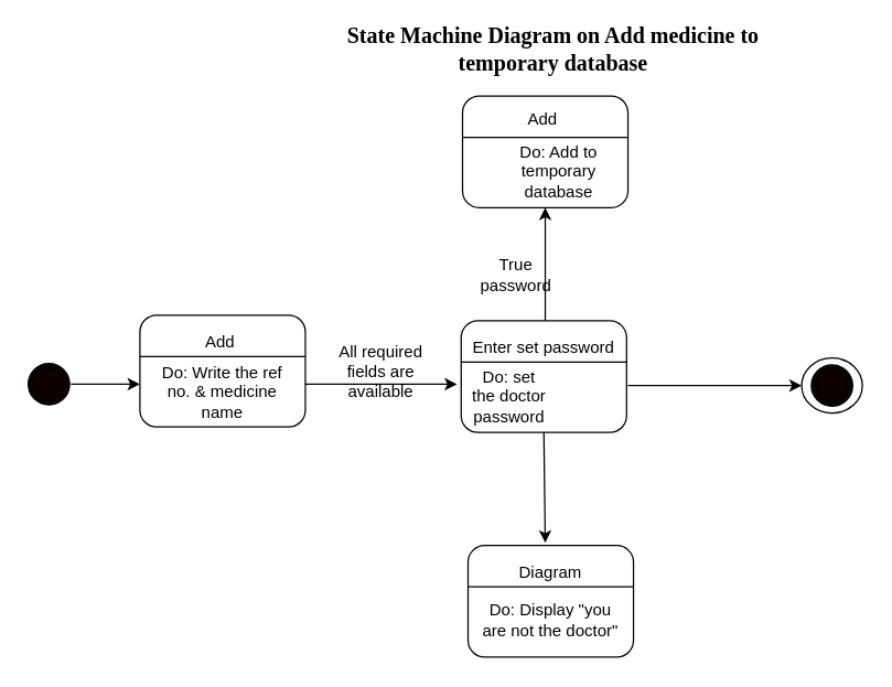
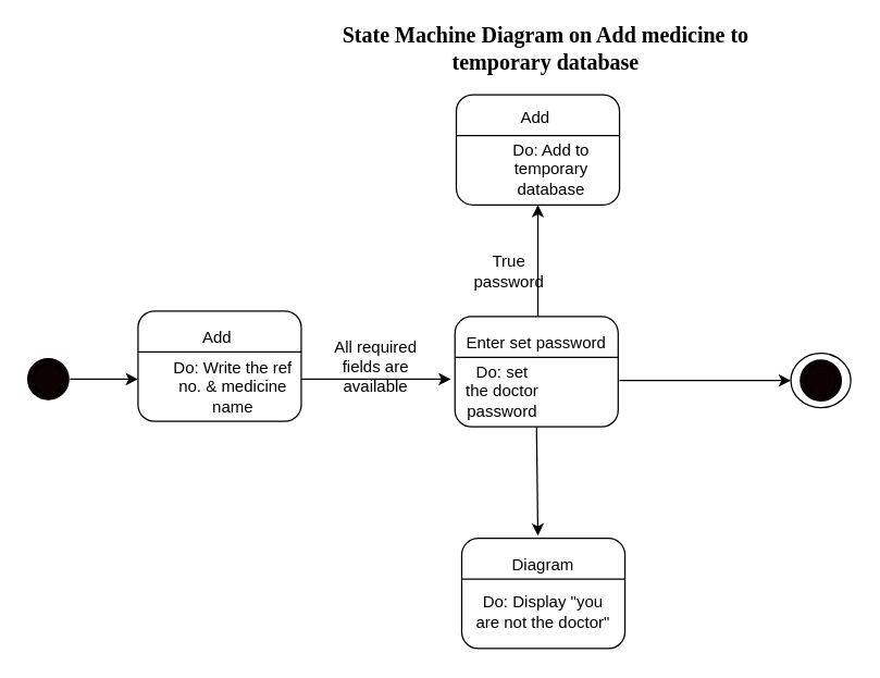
  <mxCell id="0" />
  <mxCell id="1" parent="0" />
  <mxCell id="2" value="" style="ellipse;shape=doubleEllipse;whiteSpace=wrap;html=1;aspect=fixed;strokeColor=#000000;gradientColor=none;fillColor=#0e0101;" vertex="1" parent="1"><mxGeometry x="20" y="263" width="30" height="30" as="geometry" /></mxCell>
  <mxCell id="3" value="" style="ellipse;whiteSpace=wrap;html=1;strokeColor=#000000;fillColor=#FFFFFF;gradientColor=none;" vertex="1" parent="1"><mxGeometry x="581" y="259" width="44" height="40" as="geometry" /></mxCell>
  <mxCell id="4" value="" style="ellipse;shape=doubleEllipse;whiteSpace=wrap;html=1;aspect=fixed;strokeColor=#000000;fillColor=#0e0101;gradientColor=none;" vertex="1" parent="1"><mxGeometry x="588" y="264" width="30" height="30" as="geometry" /></mxCell>
  <mxCell id="5" value="" style="rounded=1;whiteSpace=wrap;html=1;strokeColor=#000000;fillColor=#FFFFFF;gradientColor=none;labelBackgroundColor=none;" vertex="1" parent="1"><mxGeometry x="101" y="228" width="120" height="81" as="geometry" /></mxCell>
  <mxCell id="6" value="" style="endArrow=none;html=1;rounded=0;" edge="1" parent="1"><mxGeometry width="50" height="50" relative="1" as="geometry"><mxPoint x="101" y="258" as="sourcePoint" /><mxPoint x="221" y="258" as="targetPoint" /></mxGeometry></mxCell>
  <mxCell id="7" value="Add&amp;nbsp;" style="text;html=1;strokeColor=none;fillColor=none;align=center;verticalAlign=middle;whiteSpace=wrap;rounded=0;" vertex="1" parent="1"><mxGeometry x="106" y="238" width="110" height="20" as="geometry" /></mxCell>
- <mxCell id="8" value="Do: Write the ref no. &amp;amp; medicine name" style="text;html=1;strokeColor=none;fillColor=none;align=center;verticalAlign=middle;whiteSpace=wrap;rounded=0;labelBackgroundColor=none;" vertex="1" parent="1"><mxGeometry x="116" y="269" width="90" height="30" as="geometry" /></mxCell>
+ <mxCell id="8" value="Do: Write the ref no. &amp;amp; medicine name" style="text;html=1;strokeColor=none;fillColor=none;align=center;verticalAlign=middle;whiteSpace=wrap;rounded=0;labelBackgroundColor=none;" vertex="1" parent="1"><mxGeometry x="126" y="269" width="90" height="30" as="geometry" /></mxCell>
  <mxCell id="9" value="" style="endArrow=classic;html=1;rounded=0;" edge="1" parent="1"><mxGeometry width="50" height="50" relative="1" as="geometry"><mxPoint x="51" y="278" as="sourcePoint" /><mxPoint x="101" y="278" as="targetPoint" /></mxGeometry></mxCell>
  <mxCell id="10" value="All required fields are available" style="text;html=1;strokeColor=none;fillColor=none;align=center;verticalAlign=middle;whiteSpace=wrap;rounded=0;labelBackgroundColor=none;" vertex="1" parent="1"><mxGeometry x="241" y="254" width="70" height="30" as="geometry" /></mxCell>
  <mxCell id="11" value="" style="endArrow=classic;html=1;rounded=0;" edge="1" parent="1"><mxGeometry width="50" height="50" relative="1" as="geometry"><mxPoint x="221" y="278" as="sourcePoint" /><mxPoint x="331" y="278" as="targetPoint" /></mxGeometry></mxCell>
  <mxCell id="12" value="" style="rounded=1;whiteSpace=wrap;html=1;strokeColor=#000000;fillColor=#FFFFFF;gradientColor=none;labelBackgroundColor=none;" vertex="1" parent="1"><mxGeometry x="334" y="232" width="120" height="81" as="geometry" /></mxCell>
  <mxCell id="13" value="" style="endArrow=none;html=1;rounded=0;" edge="1" parent="1"><mxGeometry width="50" height="50" relative="1" as="geometry"><mxPoint x="334" y="262" as="sourcePoint" /><mxPoint x="454" y="262" as="targetPoint" /></mxGeometry></mxCell>
  <mxCell id="14" value="Enter set password" style="text;html=1;strokeColor=none;fillColor=none;align=center;verticalAlign=middle;whiteSpace=wrap;rounded=0;" vertex="1" parent="1"><mxGeometry x="339" y="242" width="110" height="20" as="geometry" /></mxCell>
  <mxCell id="15" value="Do: set the doctor password" style="text;html=1;strokeColor=none;fillColor=none;align=center;verticalAlign=middle;whiteSpace=wrap;rounded=0;labelBackgroundColor=none;" vertex="1" parent="1"><mxGeometry x="339" y="272" width="60" height="30" as="geometry" /></mxCell>
  <mxCell id="16" value="" style="endArrow=classic;html=1;rounded=0;exitX=0.5;exitY=1;exitDx=0;exitDy=0;" edge="1" parent="1" source="12"><mxGeometry width="50" height="50" relative="1" as="geometry"><mxPoint x="395" y="357" as="sourcePoint" /><mxPoint x="395" y="393" as="targetPoint" /></mxGeometry></mxCell>
  <mxCell id="17" value="" style="endArrow=classic;html=1;rounded=0;entryX=0.5;entryY=1;entryDx=0;entryDy=0;" edge="1" parent="1" target="22"><mxGeometry width="50" height="50" relative="1" as="geometry"><mxPoint x="395" y="232" as="sourcePoint" /><mxPoint x="395" y="199" as="targetPoint" /></mxGeometry></mxCell>
  <mxCell id="18" value="" style="rounded=1;whiteSpace=wrap;html=1;strokeColor=#000000;fillColor=#FFFFFF;gradientColor=none;labelBackgroundColor=none;" vertex="1" parent="1"><mxGeometry x="339" y="395" width="120" height="81" as="geometry" /></mxCell>
  <mxCell id="19" value="" style="endArrow=none;html=1;rounded=0;" edge="1" parent="1"><mxGeometry width="50" height="50" relative="1" as="geometry"><mxPoint x="339" y="425" as="sourcePoint" /><mxPoint x="459" y="425" as="targetPoint" /></mxGeometry></mxCell>
  <mxCell id="20" value="Diagram" style="text;html=1;strokeColor=none;fillColor=none;align=center;verticalAlign=middle;whiteSpace=wrap;rounded=0;" vertex="1" parent="1"><mxGeometry x="344" y="405" width="110" height="20" as="geometry" /></mxCell>
  <mxCell id="21" value="Do: Display &quot;you are not the doctor&quot;" style="text;html=1;strokeColor=none;fillColor=none;align=center;verticalAlign=middle;whiteSpace=wrap;rounded=0;labelBackgroundColor=none;" vertex="1" parent="1"><mxGeometry x="348" y="434" width="102" height="30" as="geometry" /></mxCell>
  <mxCell id="22" value="" style="rounded=1;whiteSpace=wrap;html=1;strokeColor=#000000;fillColor=#FFFFFF;gradientColor=none;labelBackgroundColor=none;" vertex="1" parent="1"><mxGeometry x="335" y="69" width="120" height="81" as="geometry" /></mxCell>
  <mxCell id="23" value="" style="endArrow=none;html=1;rounded=0;" edge="1" parent="1"><mxGeometry width="50" height="50" relative="1" as="geometry"><mxPoint x="335" y="99" as="sourcePoint" /><mxPoint x="455" y="99" as="targetPoint" /></mxGeometry></mxCell>
  <mxCell id="24" value="Add&amp;nbsp;" style="text;html=1;strokeColor=none;fillColor=none;align=center;verticalAlign=middle;whiteSpace=wrap;rounded=0;" vertex="1" parent="1"><mxGeometry x="340" y="73" width="110" height="26" as="geometry" /></mxCell>
  <mxCell id="25" value="Do: Add to temporary database" style="text;html=1;strokeColor=none;fillColor=none;align=center;verticalAlign=middle;whiteSpace=wrap;rounded=0;labelBackgroundColor=none;" vertex="1" parent="1"><mxGeometry x="375" y="109" width="60" height="30" as="geometry" /></mxCell>
  <mxCell id="26" value="True password" style="text;html=1;strokeColor=none;fillColor=none;align=center;verticalAlign=middle;whiteSpace=wrap;rounded=0;labelBackgroundColor=none;" vertex="1" parent="1"><mxGeometry x="344" y="184" width="60" height="30" as="geometry" /></mxCell>
  <mxCell id="27" value="" style="endArrow=classic;html=1;rounded=0;" edge="1" parent="1"><mxGeometry width="50" height="50" relative="1" as="geometry"><mxPoint x="455" y="279" as="sourcePoint" /><mxPoint x="581" y="279" as="targetPoint" /></mxGeometry></mxCell>
  <mxCell id="28" value="&lt;font style=&quot;font-size: 16px;&quot; face=&quot;Comic Sans MS&quot;&gt;&lt;b&gt;State Machine Diagram&amp;nbsp;on Add medicine to temporary database&lt;/b&gt;&lt;/font&gt;" style="text;html=1;strokeColor=none;fillColor=none;align=center;verticalAlign=middle;whiteSpace=wrap;rounded=0;labelBackgroundColor=none;" vertex="1" parent="1"><mxGeometry x="241" y="20" width="320" height="30" as="geometry" /></mxCell>
